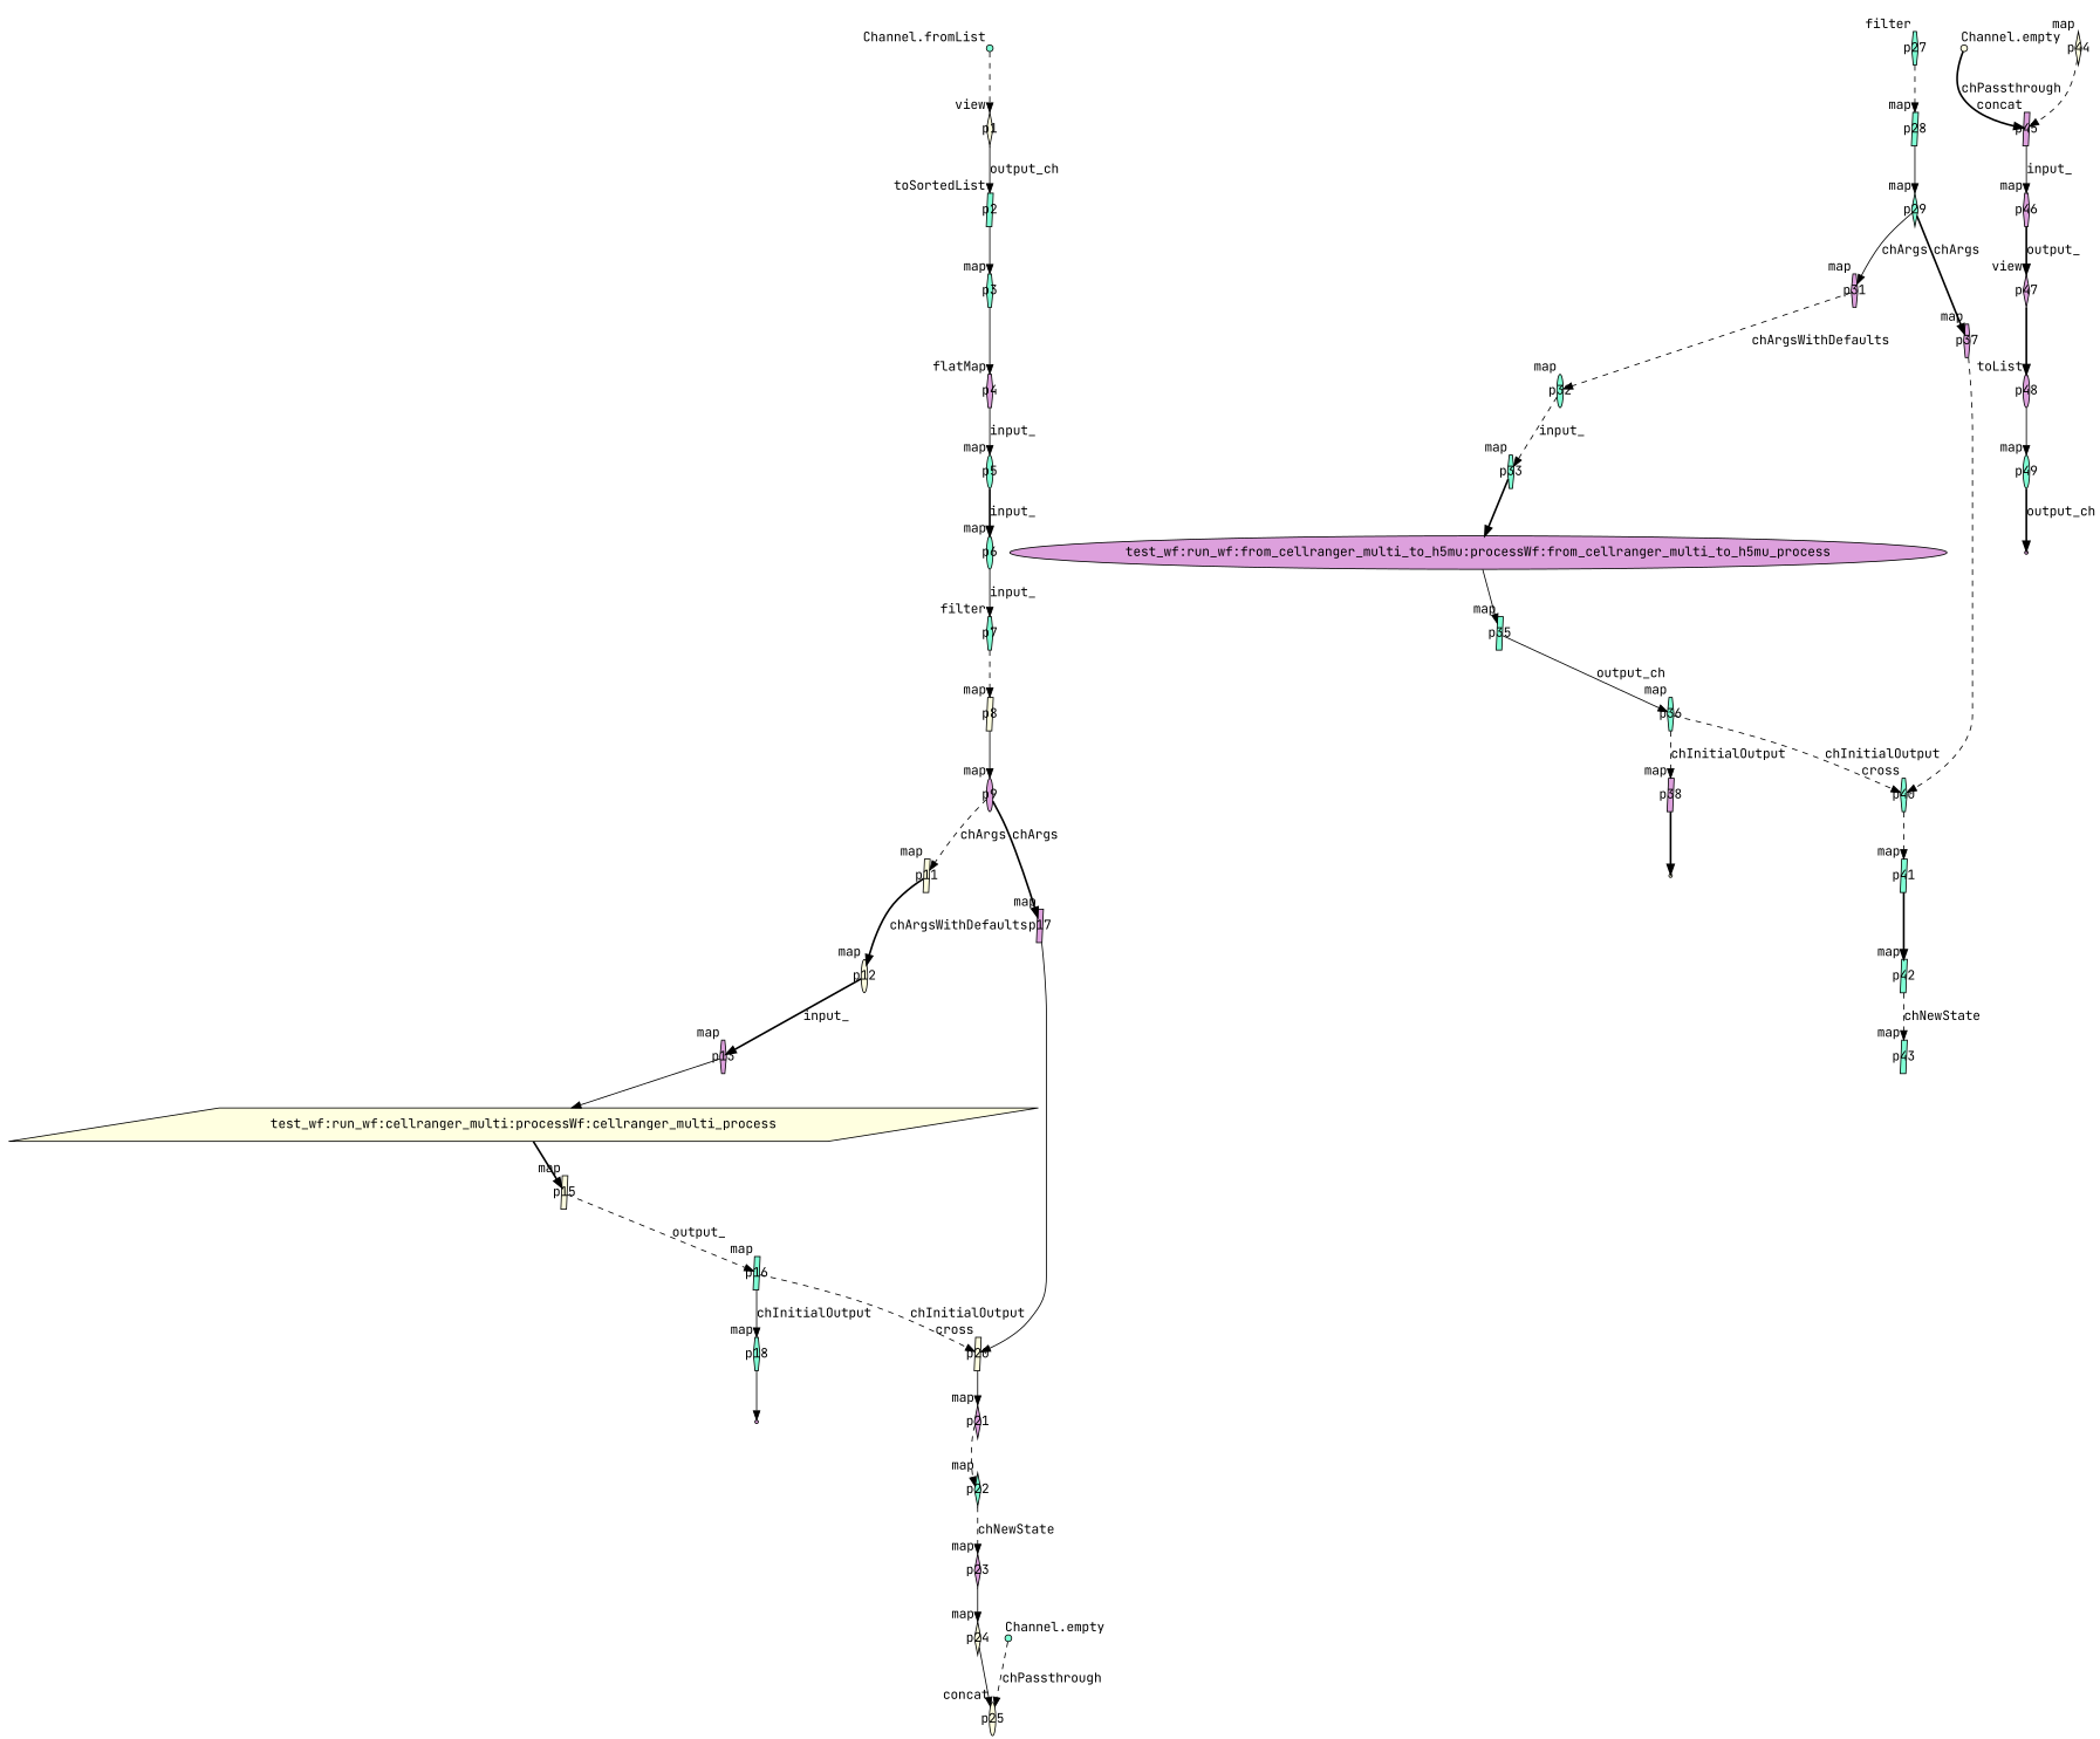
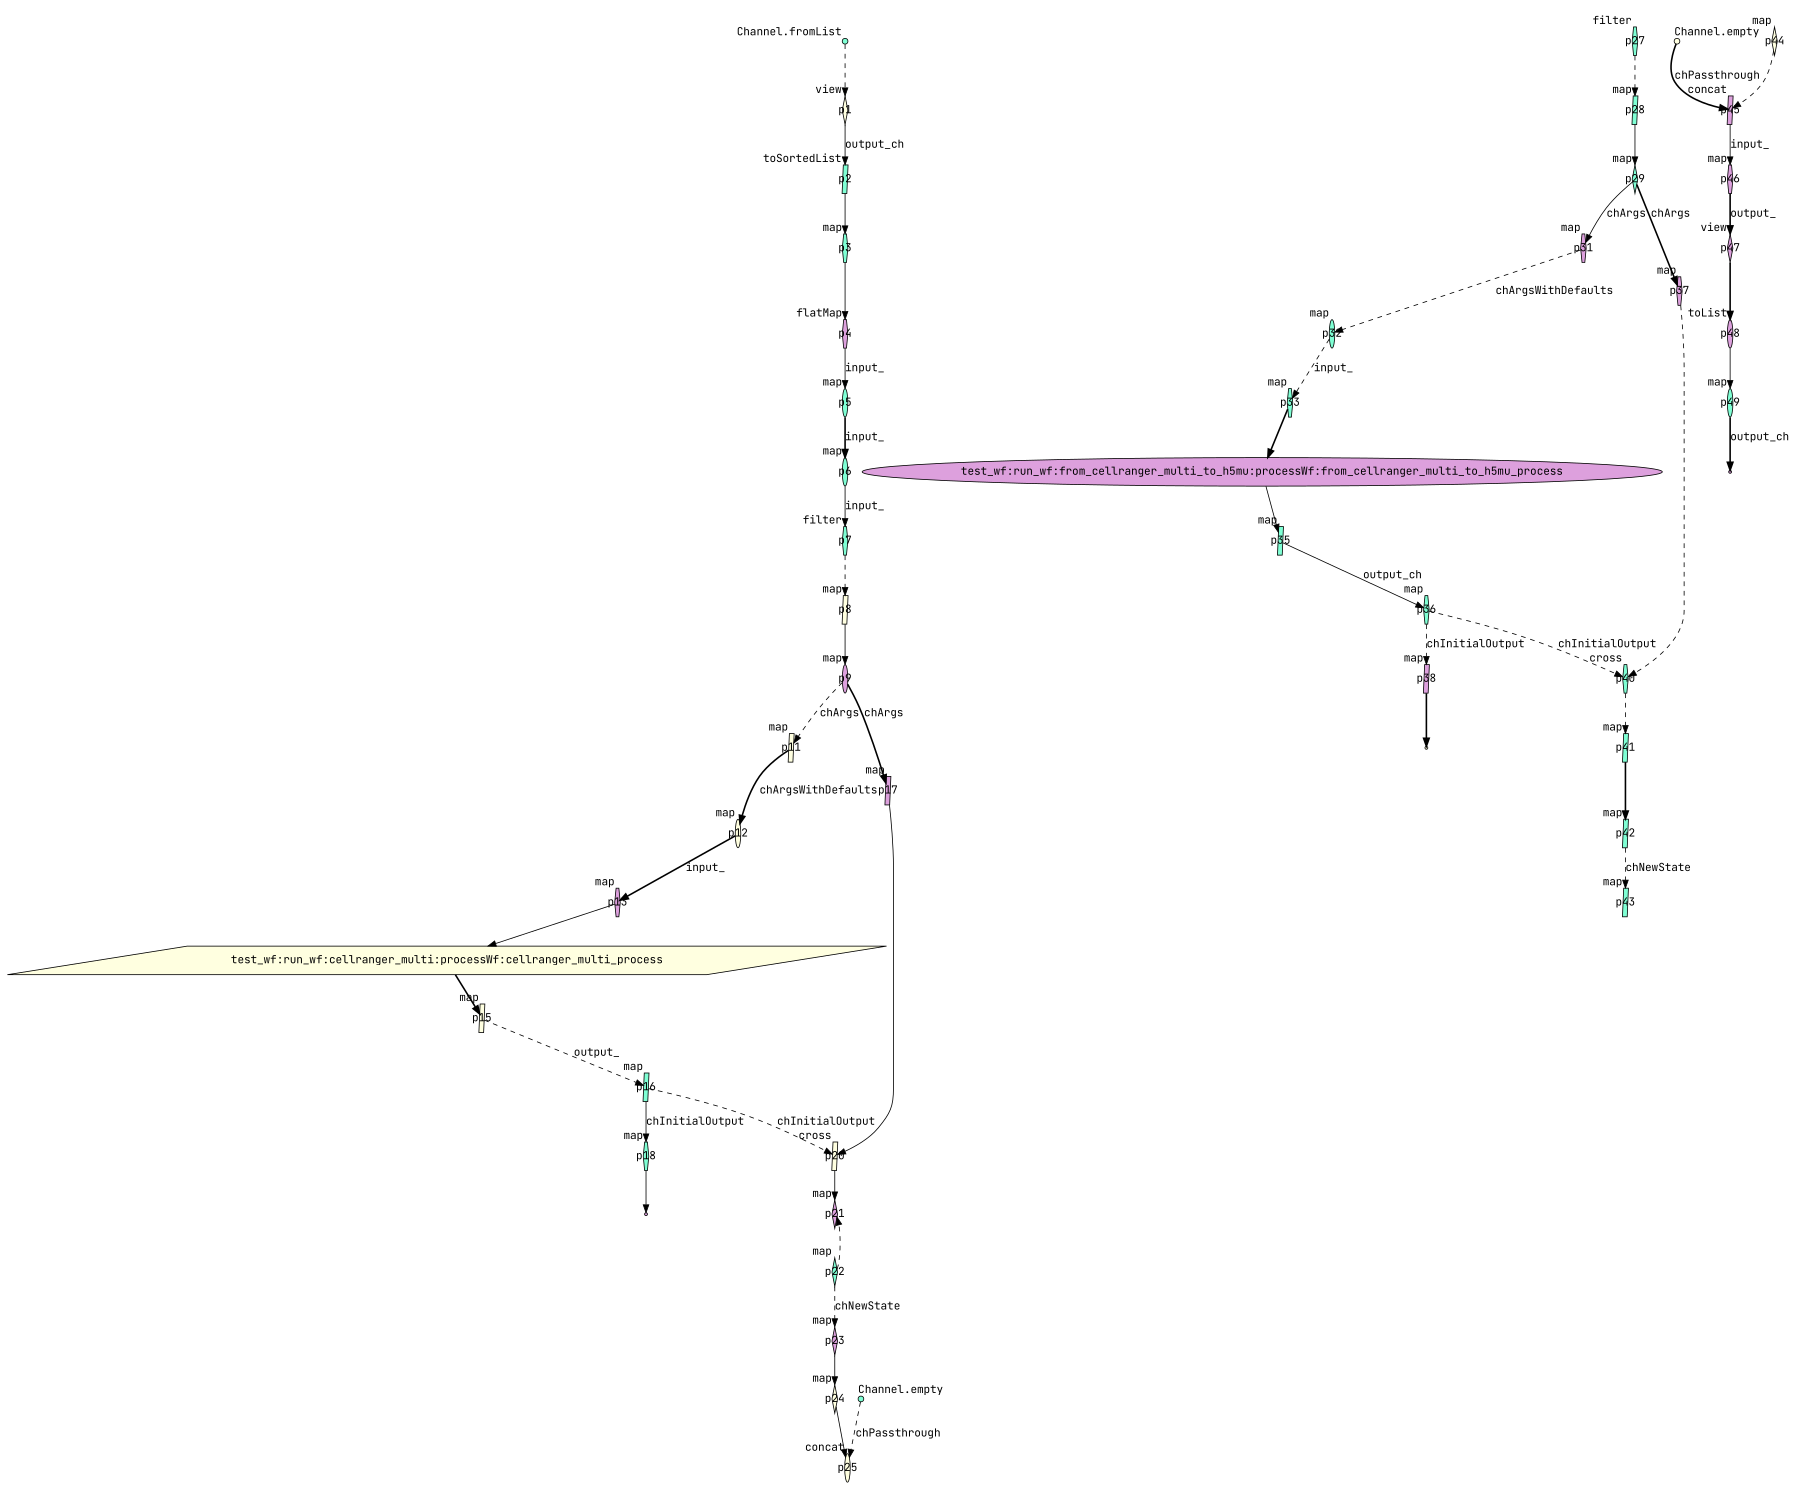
  digraph {
    fontname="JetBrains Mono"
    node [fillcolor=aquamarine fixedsize=true fontname="JetBrains Mono" shape=parallelogram style=filled xlabel=map]
    edge [fontname="JetBrains Mono" style=solid]
    p0 [shape=point width=0.1 xlabel="Channel.fromList"]
    p1 [fillcolor=lightyellow shape=diamond width=0.1 xlabel=view]
    p2 [width=0.1 xlabel=toSortedList]
    p3 [shape=hexagon width=0.1]
    p4 [fillcolor=plum shape=hexagon width=0.1 xlabel=flatMap]
    p5 [shape=ellipse width=0.1]
    p6 [shape=ellipse width=0.1]
    p7 [shape=hexagon width=0.1 xlabel=filter]
    p8 [fillcolor=lightyellow width=0.1]
    p9 [fillcolor=plum shape=ellipse width=0.1]
    p11 [fillcolor=lightyellow width=0.1]
    p17 [fillcolor=plum width=0.1]
    p12 [fillcolor=lightyellow shape=ellipse width=0.1]
    p20 [fillcolor=lightyellow width=0.1 xlabel=cross]
    p13 [fillcolor=plum shape=hexagon width=0.1]
    p10 [shape=point width=0.1 xlabel="Channel.empty"]
    p25 [fillcolor=lightyellow shape=ellipse width=0.1 xlabel=concat]
    n18 [fillcolor=lightyellow label="test_wf:run_wf:cellranger_multi:processWf:cellranger_multi_process" fixedsize="" xlabel=""]
    p15 [fillcolor=lightyellow width=0.1]
    p16 [width=0.1]
    p18 [shape=hexagon width=0.1]
    p19 [fillcolor=plum shape=point fixedsize="" xlabel=""]
    p21 [fillcolor=plum shape=diamond width=0.1]
    p22 [shape=diamond width=0.1]
    p23 [fillcolor=plum shape=diamond width=0.1]
    p24 [fillcolor=lightyellow shape=diamond width=0.1]
    p27 [shape=hexagon width=0.1 xlabel=filter]
    p28 [width=0.1]
    p29 [shape=diamond width=0.1]
    p31 [fillcolor=plum shape=hexagon width=0.1]
    p37 [fillcolor=plum shape=hexagon width=0.1]
    p32 [shape=ellipse width=0.1]
    p40 [shape=hexagon width=0.1 xlabel=cross]
    p33 [shape=hexagon width=0.1]
    p30 [fillcolor=lightyellow shape=point width=0.1 xlabel="Channel.empty"]
    p45 [fillcolor=plum width=0.1 xlabel=concat]
    p46 [fillcolor=plum shape=hexagon width=0.1]
    p47 [fillcolor=plum shape=diamond width=0.1 xlabel=view]
    n39 [fillcolor=plum label="test_wf:run_wf:from_cellranger_multi_to_h5mu:processWf:from_cellranger_multi_to_h5mu_process" shape=ellipse fixedsize="" xlabel=""]
    p35 [width=0.1]
    p36 [shape=hexagon width=0.1]
    p38 [fillcolor=plum width=0.1]
    p39 [fillcolor=lightyellow shape=point fixedsize="" xlabel=""]
    p41 [width=0.1]
    p42 [width=0.1]
    p43 [width=0.1]
    p44 [fillcolor=lightyellow shape=diamond width=0.1]
    p48 [fillcolor=plum shape=ellipse width=0.1 xlabel=toList]
    p49 [shape=ellipse width=0.1]
    p50 [fillcolor=plum shape=point fixedsize="" xlabel=""]
    p0 -> p1 [style=dashed]
    p1 -> p2 [label=output_ch]
    p2 -> p3
    p3 -> p4
    p4 -> p5 [label=input_]
    p5 -> p6 [label=input_ style=bold]
    p6 -> p7 [label=input_]
    p7 -> p8 [style=dashed]
    p8 -> p9
    p9 -> p11 [label=chArgs style=dashed]
    p9 -> p17 [label=chArgs style=bold]
    p11 -> p12 [label=chArgsWithDefaults style=bold]
    p17 -> p20
    p12 -> p13 [label=input_ style=bold]
    p20 -> p21
    p13 -> n18
    p10 -> p25 [label=chPassthrough style=dashed]
    n18 -> p15 [style=bold]
    p15 -> p16 [label=output_ style=dashed]
    p16 -> p20 [label=chInitialOutput style=dashed]
    p16 -> p18 [label=chInitialOutput]
    p18 -> p19
-   p21 -> p22 [style=dashed]
+   p22 -> p21 [style=dashed]
    p22 -> p23 [label=chNewState style=dashed]
    p23 -> p24
    p24 -> p25
    p27 -> p28 [style=dashed]
    p28 -> p29
    p29 -> p31 [label=chArgs]
    p29 -> p37 [label=chArgs style=bold]
    p31 -> p32 [label=chArgsWithDefaults style=dashed]
    p37 -> p40 [style=dashed]
    p32 -> p33 [label=input_ style=dashed]
    p40 -> p41 [style=dashed]
    p33 -> n39 [style=bold]
    p30 -> p45 [label=chPassthrough style=bold]
    p45 -> p46 [label=input_]
    p46 -> p47 [label=output_ style=bold]
    p47 -> p48 [style=bold]
    n39 -> p35
    p35 -> p36 [label=output_ch]
    p36 -> p40 [label=chInitialOutput style=dashed]
    p36 -> p38 [label=chInitialOutput style=dashed]
    p38 -> p39 [style=bold]
    p41 -> p42 [style=bold]
    p42 -> p43 [label=chNewState style=dashed]
    p44 -> p45 [style=dashed]
    p48 -> p49
    p49 -> p50 [label=output_ch style=bold]
  }
